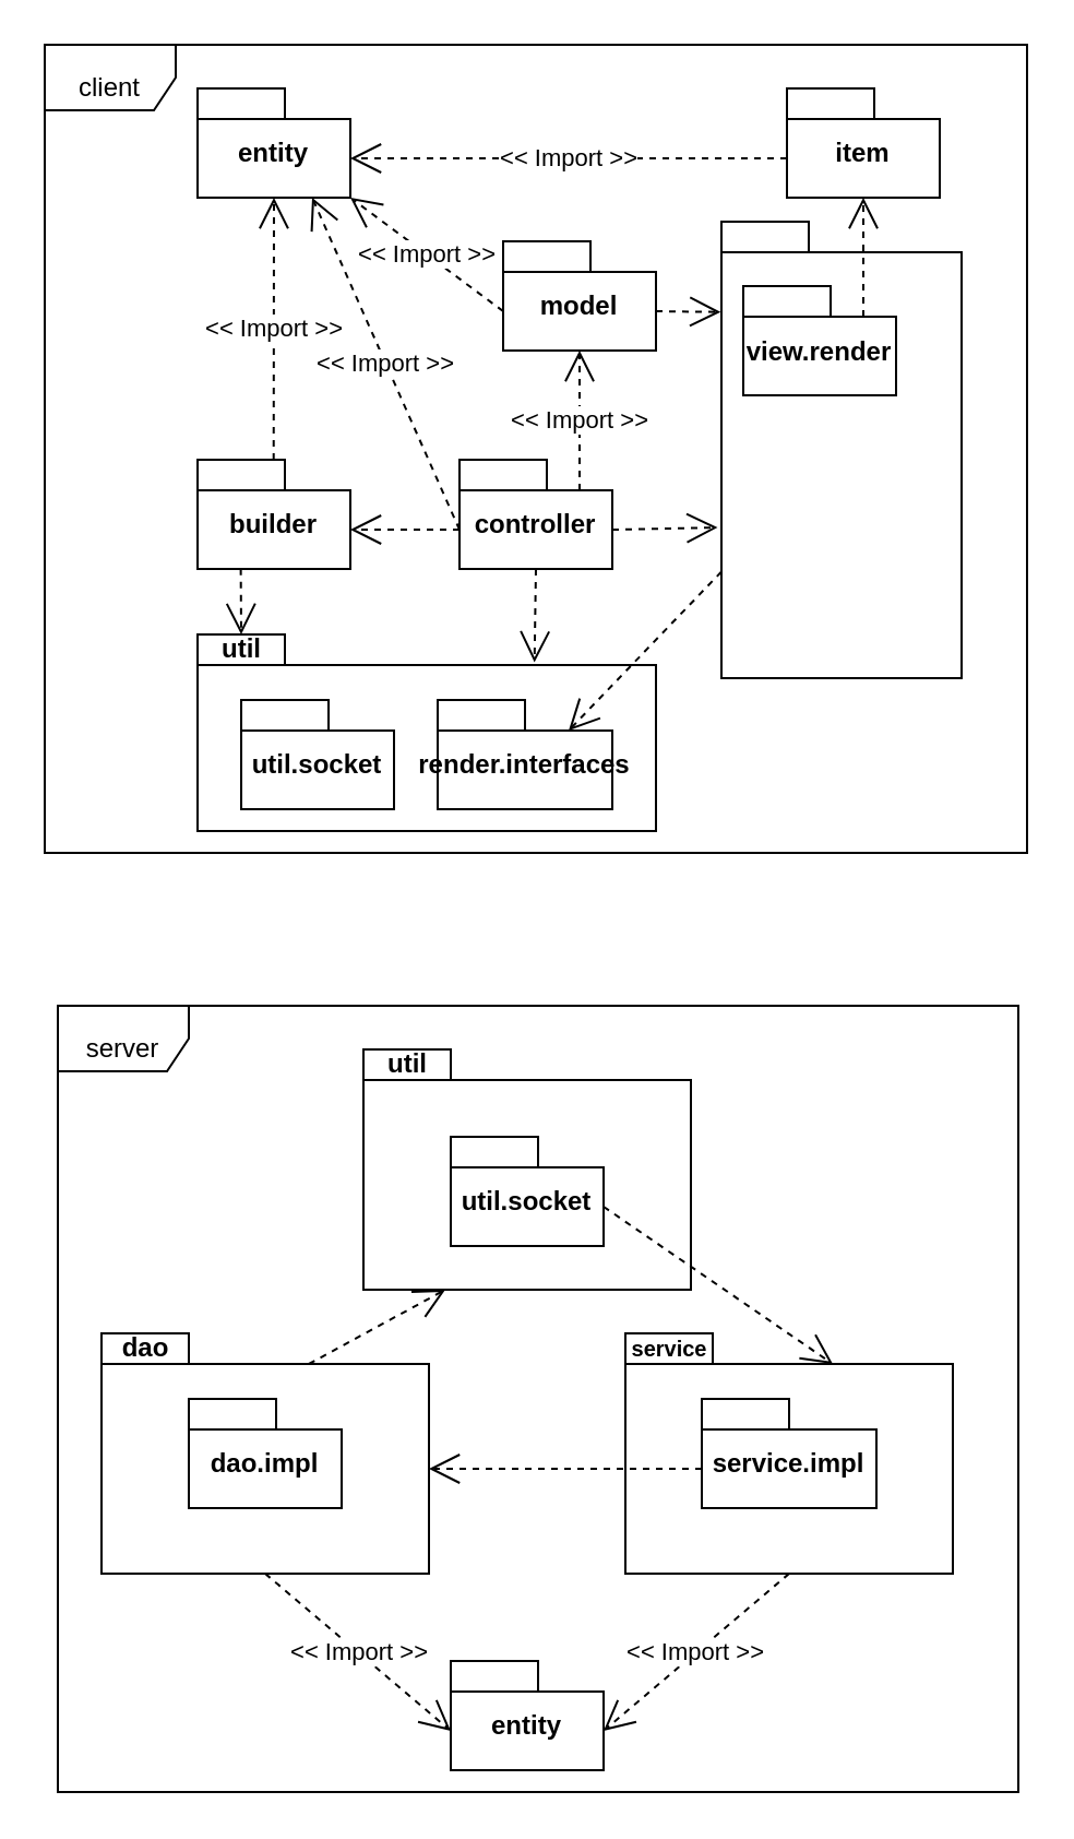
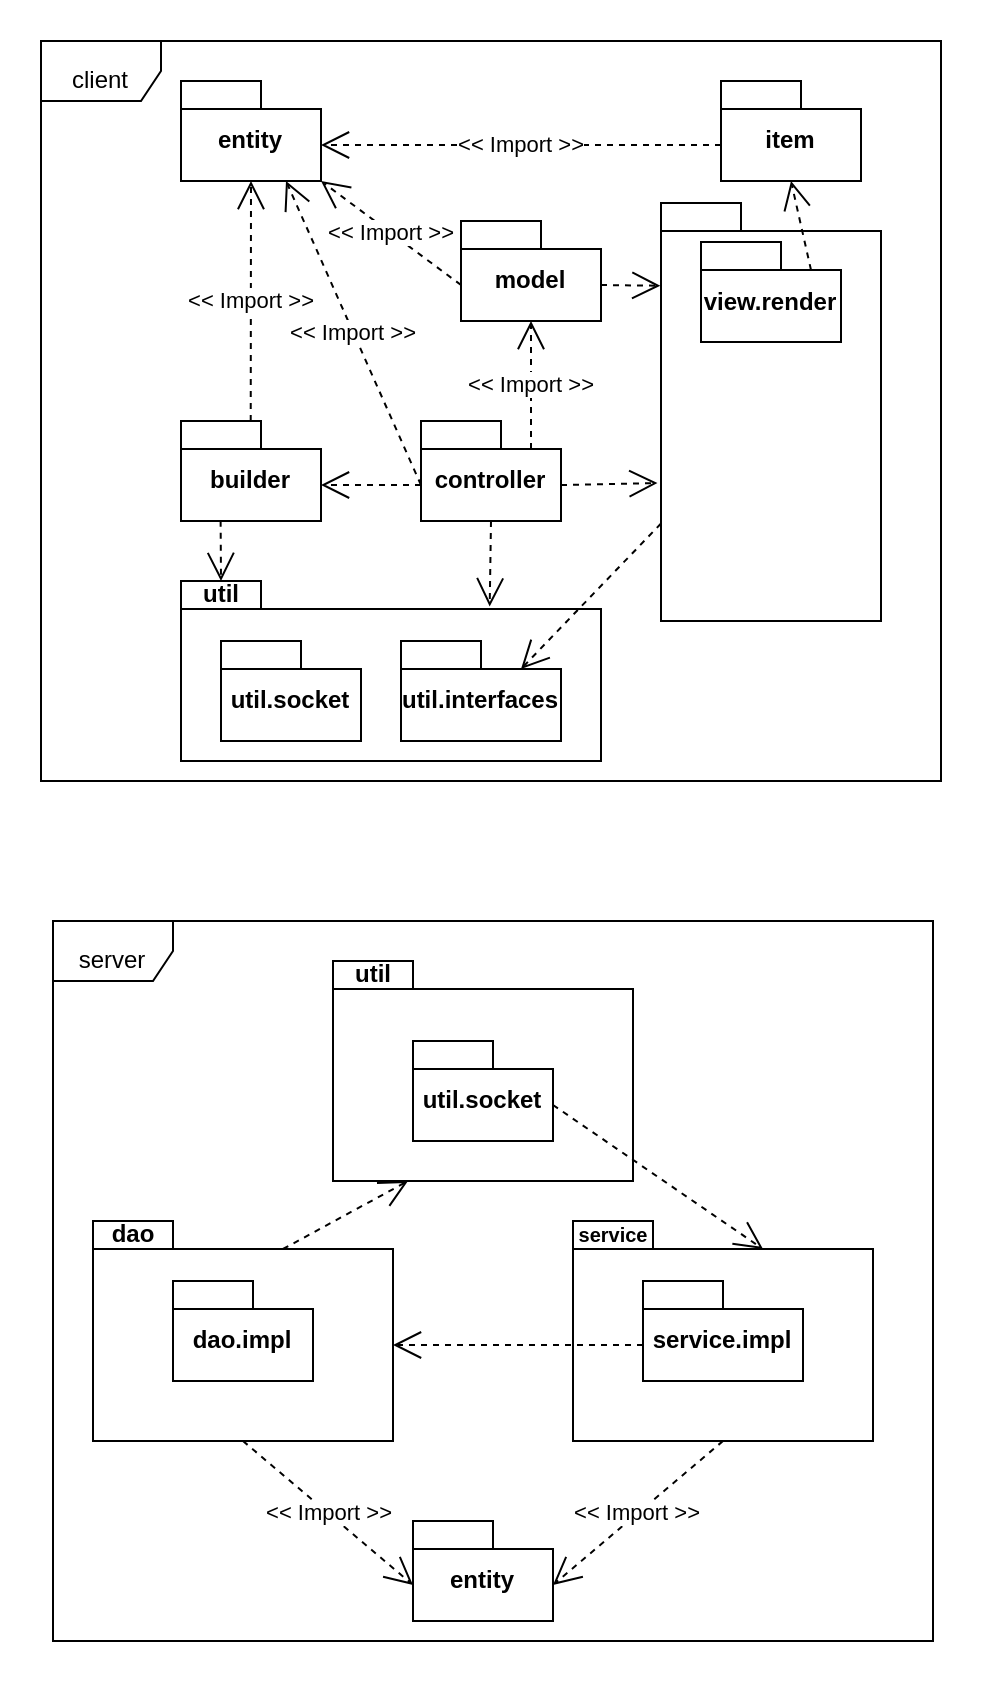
  <mxCell id="0" />
  <mxCell id="1" parent="0" />
  <mxCell id="2" value="entity" style="shape=folder;fontStyle=1;spacingTop=10;tabWidth=40;tabHeight=14;tabPosition=left;html=1;whiteSpace=wrap;" vertex="1" parent="1"><mxGeometry x="206" y="760" width="70" height="50" as="geometry" /></mxCell>
  <mxCell id="3" value="&amp;lt;&amp;lt; Import &amp;gt;&amp;gt;" style="endArrow=open;endSize=12;dashed=1;html=1;rounded=0;entryX=0;entryY=0;entryDx=0;entryDy=32;entryPerimeter=0;exitX=0.5;exitY=1;exitDx=0;exitDy=0;exitPerimeter=0;" edge="1" parent="1" source="10" target="2"><mxGeometry width="160" relative="1" as="geometry"><mxPoint x="-4" y="730" as="sourcePoint" /><mxPoint x="346" y="780" as="targetPoint" /></mxGeometry></mxCell>
  <mxCell id="4" value="" style="endArrow=open;endSize=12;dashed=1;html=1;rounded=0;entryX=0.25;entryY=1;entryDx=0;entryDy=0;entryPerimeter=0;exitX=0;exitY=0;exitDx=95;exitDy=14;exitPerimeter=0;" edge="1" parent="1" source="10" target="14"><mxGeometry width="160" relative="1" as="geometry"><mxPoint x="6" y="700" as="sourcePoint" /><mxPoint x="-14" y="510" as="targetPoint" /></mxGeometry></mxCell>
  <mxCell id="5" value="" style="group" vertex="1" connectable="0" parent="1"><mxGeometry x="286" y="610" width="150" height="110" as="geometry" /></mxCell>
  <mxCell id="6" value="" style="shape=folder;fontStyle=1;spacingTop=10;tabWidth=40;tabHeight=14;tabPosition=left;html=1;whiteSpace=wrap;" vertex="1" parent="5"><mxGeometry width="150" height="110" as="geometry" /></mxCell>
  <mxCell id="7" value="&lt;font style=&quot;font-size: 10px;&quot;&gt;service&lt;/font&gt;" style="text;align=center;fontStyle=1;verticalAlign=middle;spacingLeft=-1;spacingRight=0;strokeColor=none;rotatable=0;points=[[0,0.5],[1,0.5]];portConstraint=eastwest;html=1;fontSize=12;fontFamily=Helvetica;fontColor=default;spacing=0;spacingTop=-7;" vertex="1" parent="5"><mxGeometry width="40" height="20" as="geometry" /></mxCell>
  <mxCell id="8" value="service.impl" style="shape=folder;fontStyle=1;spacingTop=10;tabWidth=40;tabHeight=14;tabPosition=left;html=1;whiteSpace=wrap;" vertex="1" parent="5"><mxGeometry x="35" y="30" width="80" height="50" as="geometry" /></mxCell>
  <mxCell id="9" value="" style="group" vertex="1" connectable="0" parent="1"><mxGeometry x="46" y="610" width="150" height="110" as="geometry" /></mxCell>
  <mxCell id="10" value="" style="shape=folder;fontStyle=1;spacingTop=10;tabWidth=40;tabHeight=14;tabPosition=left;html=1;whiteSpace=wrap;" vertex="1" parent="9"><mxGeometry width="150" height="110" as="geometry" /></mxCell>
  <mxCell id="11" value="dao" style="text;align=center;fontStyle=1;verticalAlign=middle;spacingLeft=-1;spacingRight=0;strokeColor=none;rotatable=0;points=[[0,0.5],[1,0.5]];portConstraint=eastwest;html=1;fontSize=12;fontFamily=Helvetica;fontColor=default;spacing=0;spacingTop=-7;" vertex="1" parent="9"><mxGeometry width="40" height="20" as="geometry" /></mxCell>
  <mxCell id="12" value="dao.impl" style="shape=folder;fontStyle=1;spacingTop=10;tabWidth=40;tabHeight=14;tabPosition=left;html=1;whiteSpace=wrap;" vertex="1" parent="9"><mxGeometry x="40" y="30" width="70" height="50" as="geometry" /></mxCell>
  <mxCell id="13" value="" style="group" vertex="1" connectable="0" parent="1"><mxGeometry x="166" y="480" width="150" height="110" as="geometry" /></mxCell>
  <mxCell id="14" value="" style="shape=folder;fontStyle=1;spacingTop=10;tabWidth=40;tabHeight=14;tabPosition=left;html=1;whiteSpace=wrap;" vertex="1" parent="13"><mxGeometry width="150" height="110" as="geometry" /></mxCell>
  <mxCell id="15" value="util" style="text;align=center;fontStyle=1;verticalAlign=middle;spacingLeft=-1;spacingRight=0;strokeColor=none;rotatable=0;points=[[0,0.5],[1,0.5]];portConstraint=eastwest;html=1;fontSize=12;fontFamily=Helvetica;fontColor=default;spacing=0;spacingTop=-6;" vertex="1" parent="13"><mxGeometry width="40" height="20" as="geometry" /></mxCell>
  <mxCell id="16" value="util.socket" style="shape=folder;fontStyle=1;spacingTop=10;tabWidth=40;tabHeight=14;tabPosition=left;html=1;whiteSpace=wrap;" vertex="1" parent="13"><mxGeometry x="40" y="40" width="70" height="50" as="geometry" /></mxCell>
  <mxCell id="17" value="&amp;lt;&amp;lt; Import &amp;gt;&amp;gt;" style="endArrow=open;endSize=12;dashed=1;html=1;rounded=0;exitX=0.5;exitY=1;exitDx=0;exitDy=0;exitPerimeter=0;entryX=0;entryY=0;entryDx=70;entryDy=32;entryPerimeter=0;" edge="1" parent="1" source="6" target="2"><mxGeometry width="160" relative="1" as="geometry"><mxPoint x="276" y="730" as="sourcePoint" /><mxPoint x="296" y="780" as="targetPoint" /></mxGeometry></mxCell>
  <mxCell id="18" value="" style="endArrow=open;endSize=12;dashed=1;html=1;rounded=0;entryX=0;entryY=0;entryDx=150;entryDy=62;entryPerimeter=0;exitX=0;exitY=0;exitDx=0;exitDy=32;exitPerimeter=0;" edge="1" parent="1" source="8" target="10"><mxGeometry width="160" relative="1" as="geometry"><mxPoint x="-4" y="860" as="sourcePoint" /><mxPoint x="-94" y="860" as="targetPoint" /></mxGeometry></mxCell>
  <mxCell id="19" value="" style="endArrow=open;endSize=12;dashed=1;html=1;rounded=0;entryX=0;entryY=0;entryDx=95;entryDy=14;entryPerimeter=0;exitX=0;exitY=0;exitDx=70;exitDy=32;exitPerimeter=0;" edge="1" parent="1" source="16" target="6"><mxGeometry width="160" relative="1" as="geometry"><mxPoint x="151" y="634" as="sourcePoint" /><mxPoint x="203" y="550" as="targetPoint" /></mxGeometry></mxCell>
  <mxCell id="20" value="server" style="shape=umlFrame;whiteSpace=wrap;html=1;pointerEvents=0;strokeColor=default;align=center;verticalAlign=middle;spacingTop=10;fontFamily=Helvetica;fontSize=12;fontColor=default;fillColor=default;" vertex="1" parent="1"><mxGeometry x="26" y="460" width="440" height="360" as="geometry" /></mxCell>
  <mxCell id="21" value="client" style="shape=umlFrame;whiteSpace=wrap;html=1;pointerEvents=0;strokeColor=default;align=center;verticalAlign=middle;spacingTop=10;fontFamily=Helvetica;fontSize=12;fontColor=default;fillColor=default;" vertex="1" parent="1"><mxGeometry x="20" y="20" width="450" height="370" as="geometry" /></mxCell>
  <mxCell id="22" value="builder" style="shape=folder;fontStyle=1;spacingTop=10;tabWidth=40;tabHeight=14;tabPosition=left;html=1;whiteSpace=wrap;" vertex="1" parent="1"><mxGeometry x="90" y="210" width="70" height="50" as="geometry" /></mxCell>
  <mxCell id="23" value="controller" style="shape=folder;fontStyle=1;spacingTop=10;tabWidth=40;tabHeight=14;tabPosition=left;html=1;whiteSpace=wrap;" vertex="1" parent="1"><mxGeometry x="210" y="210" width="70" height="50" as="geometry" /></mxCell>
  <mxCell id="24" value="entity" style="shape=folder;fontStyle=1;spacingTop=10;tabWidth=40;tabHeight=14;tabPosition=left;html=1;whiteSpace=wrap;" vertex="1" parent="1"><mxGeometry x="90" y="40" width="70" height="50" as="geometry" /></mxCell>
  <mxCell id="25" value="item" style="shape=folder;fontStyle=1;spacingTop=10;tabWidth=40;tabHeight=14;tabPosition=left;html=1;whiteSpace=wrap;" vertex="1" parent="1"><mxGeometry x="360" y="40" width="70" height="50" as="geometry" /></mxCell>
  <mxCell id="26" value="model" style="shape=folder;fontStyle=1;spacingTop=10;tabWidth=40;tabHeight=14;tabPosition=left;html=1;whiteSpace=wrap;" vertex="1" parent="1"><mxGeometry x="230" y="110" width="70" height="50" as="geometry" /></mxCell>
  <mxCell id="27" value="" style="group" vertex="1" connectable="0" parent="1"><mxGeometry x="330" y="101" width="110" height="209" as="geometry" /></mxCell>
  <mxCell id="28" value="" style="shape=folder;fontStyle=1;spacingTop=10;tabWidth=40;tabHeight=14;tabPosition=left;html=1;whiteSpace=wrap;" vertex="1" parent="27"><mxGeometry width="110" height="209.0" as="geometry" /></mxCell>
- <mxCell id="29" value="view.render" style="shape=folder;fontStyle=1;spacingTop=10;tabWidth=40;tabHeight=14;tabPosition=left;html=1;whiteSpace=wrap;" vertex="1" parent="27"><mxGeometry x="10" y="29.5" width="70" height="50" as="geometry" /></mxCell>
+ <mxCell id="29" value="view.render" style="shape=folder;fontStyle=1;spacingTop=10;tabWidth=40;tabHeight=14;tabPosition=left;html=1;whiteSpace=wrap;" vertex="1" parent="27"><mxGeometry x="20" y="19.5" width="70" height="50" as="geometry" /></mxCell>
  <mxCell id="30" value="" style="group" vertex="1" connectable="0" parent="1"><mxGeometry x="90" y="290" width="210" height="90" as="geometry" /></mxCell>
  <mxCell id="31" value="" style="shape=folder;fontStyle=1;spacingTop=10;tabWidth=40;tabHeight=14;tabPosition=left;html=1;whiteSpace=wrap;" vertex="1" parent="30"><mxGeometry width="210" height="90" as="geometry" /></mxCell>
  <mxCell id="32" value="util" style="text;align=center;fontStyle=1;verticalAlign=middle;spacingLeft=-1;spacingRight=0;strokeColor=none;rotatable=0;points=[[0,0.5],[1,0.5]];portConstraint=eastwest;html=1;fontSize=12;fontFamily=Helvetica;fontColor=default;spacing=0;spacingTop=-6;" vertex="1" parent="30"><mxGeometry width="40" height="20" as="geometry" /></mxCell>
  <mxCell id="33" value="util.socket" style="shape=folder;fontStyle=1;spacingTop=10;tabWidth=40;tabHeight=14;tabPosition=left;html=1;whiteSpace=wrap;" vertex="1" parent="30"><mxGeometry x="20" y="30" width="70" height="50" as="geometry" /></mxCell>
- <mxCell id="34" value="render.interfaces" style="shape=folder;fontStyle=1;spacingTop=10;tabWidth=40;tabHeight=14;tabPosition=left;html=1;whiteSpace=wrap;" vertex="1" parent="30"><mxGeometry x="110" y="30" width="80" height="50" as="geometry" /></mxCell>
+ <mxCell id="34" value="util.interfaces" style="shape=folder;fontStyle=1;spacingTop=10;tabWidth=40;tabHeight=14;tabPosition=left;html=1;whiteSpace=wrap;" vertex="1" parent="30"><mxGeometry x="110" y="30" width="80" height="50" as="geometry" /></mxCell>
  <mxCell id="35" value="" style="endArrow=open;endSize=12;dashed=1;html=1;rounded=0;entryX=0;entryY=0;entryDx=70;entryDy=32;entryPerimeter=0;exitX=0;exitY=0;exitDx=0;exitDy=32;exitPerimeter=0;" edge="1" parent="1" source="23" target="22"><mxGeometry x="-0.022" y="3" width="160" relative="1" as="geometry"><mxPoint x="200" y="180" as="sourcePoint" /><mxPoint x="100" y="180" as="targetPoint" /><mxPoint as="offset" /></mxGeometry></mxCell>
  <mxCell id="36" value="" style="endArrow=open;endSize=12;dashed=1;html=1;rounded=0;entryX=0.735;entryY=0.141;entryDx=0;entryDy=0;entryPerimeter=0;exitX=0.5;exitY=1;exitDx=0;exitDy=0;exitPerimeter=0;" edge="1" parent="1" source="23" target="31"><mxGeometry width="160" relative="1" as="geometry"><mxPoint x="240" y="314" as="sourcePoint" /><mxPoint x="303" y="280" as="targetPoint" /></mxGeometry></mxCell>
  <mxCell id="37" value="" style="endArrow=open;endSize=12;dashed=1;html=1;rounded=0;entryX=-0.016;entryY=0.67;entryDx=0;entryDy=0;entryPerimeter=0;exitX=0;exitY=0;exitDx=70;exitDy=32;exitPerimeter=0;" edge="1" parent="1" source="23" target="28"><mxGeometry x="0.293" y="-1" width="160" relative="1" as="geometry"><mxPoint x="290" y="270" as="sourcePoint" /><mxPoint x="130" y="282" as="targetPoint" /><mxPoint as="offset" /></mxGeometry></mxCell>
  <mxCell id="38" value="" style="endArrow=open;endSize=12;dashed=1;html=1;rounded=0;exitX=0.283;exitY=0.998;exitDx=0;exitDy=0;exitPerimeter=0;" edge="1" parent="1" source="22"><mxGeometry width="160" relative="1" as="geometry"><mxPoint x="275" y="230" as="sourcePoint" /><mxPoint x="110" y="290" as="targetPoint" /></mxGeometry></mxCell>
  <mxCell id="39" value="&amp;lt;&amp;lt; Import &amp;gt;&amp;gt;" style="endArrow=open;endSize=12;dashed=1;html=1;rounded=0;entryX=0.5;entryY=1;entryDx=0;entryDy=0;entryPerimeter=0;exitX=0.498;exitY=-0.001;exitDx=0;exitDy=0;exitPerimeter=0;" edge="1" parent="1" source="22" target="24"><mxGeometry width="160" relative="1" as="geometry"><mxPoint x="125" y="210" as="sourcePoint" /><mxPoint x="210" y="260" as="targetPoint" /></mxGeometry></mxCell>
  <mxCell id="40" value="&amp;lt;&amp;lt; Import &amp;gt;&amp;gt;" style="endArrow=open;endSize=12;dashed=1;html=1;rounded=0;entryX=0.75;entryY=1;entryDx=0;entryDy=0;entryPerimeter=0;exitX=0;exitY=0;exitDx=0;exitDy=32;exitPerimeter=0;" edge="1" parent="1" source="23" target="24"><mxGeometry width="160" relative="1" as="geometry"><mxPoint x="120" y="190" as="sourcePoint" /><mxPoint x="118" y="130" as="targetPoint" /></mxGeometry></mxCell>
  <mxCell id="41" value="&amp;lt;&amp;lt; Import &amp;gt;&amp;gt;" style="endArrow=open;endSize=12;dashed=1;html=1;rounded=0;exitX=0;exitY=0;exitDx=55;exitDy=14;exitPerimeter=0;entryX=0.5;entryY=1;entryDx=0;entryDy=0;entryPerimeter=0;" edge="1" parent="1" source="23" target="26"><mxGeometry x="-0.005" width="160" relative="1" as="geometry"><mxPoint x="250" y="150" as="sourcePoint" /><mxPoint x="255" y="160" as="targetPoint" /><mxPoint as="offset" /></mxGeometry></mxCell>
  <mxCell id="42" value="" style="endArrow=open;endSize=12;dashed=1;html=1;rounded=0;entryX=-0.003;entryY=0.198;entryDx=0;entryDy=0;entryPerimeter=0;exitX=0;exitY=0;exitDx=70;exitDy=32;exitPerimeter=0;" edge="1" parent="1" source="26" target="28"><mxGeometry width="160" relative="1" as="geometry"><mxPoint x="255" y="240" as="sourcePoint" /><mxPoint x="205" y="314" as="targetPoint" /></mxGeometry></mxCell>
  <mxCell id="43" value="" style="endArrow=open;endSize=12;dashed=1;html=1;rounded=0;entryX=0.5;entryY=1;entryDx=0;entryDy=0;entryPerimeter=0;exitX=0;exitY=0;exitDx=55;exitDy=14;exitPerimeter=0;" edge="1" parent="1" source="29" target="25"><mxGeometry width="160" relative="1" as="geometry"><mxPoint x="290" y="112" as="sourcePoint" /><mxPoint x="370" y="173" as="targetPoint" /><Array as="points" /></mxGeometry></mxCell>
  <mxCell id="44" value="&amp;lt;&amp;lt; Import &amp;gt;&amp;gt;" style="endArrow=open;endSize=12;dashed=1;html=1;rounded=0;entryX=0;entryY=0;entryDx=70;entryDy=32;entryPerimeter=0;exitX=0;exitY=0;exitDx=0;exitDy=32;exitPerimeter=0;" edge="1" parent="1" source="25" target="24"><mxGeometry width="160" relative="1" as="geometry"><mxPoint x="220" y="222" as="sourcePoint" /><mxPoint x="153" y="100" as="targetPoint" /></mxGeometry></mxCell>
  <mxCell id="45" value="" style="endArrow=open;endSize=12;dashed=1;html=1;rounded=0;exitX=0;exitY=0;exitDx=0;exitDy=160.25;exitPerimeter=0;entryX=0;entryY=0;entryDx=60;entryDy=14;entryPerimeter=0;" edge="1" parent="1" source="28" target="34"><mxGeometry width="160" relative="1" as="geometry"><mxPoint x="135" y="270" as="sourcePoint" /><mxPoint x="179" y="334" as="targetPoint" /></mxGeometry></mxCell>
  <mxCell id="46" value="&amp;lt;&amp;lt; Import &amp;gt;&amp;gt;" style="endArrow=open;endSize=12;dashed=1;html=1;rounded=0;entryX=0;entryY=0;entryDx=70;entryDy=50;entryPerimeter=0;exitX=0;exitY=0;exitDx=0;exitDy=32;exitPerimeter=0;" edge="1" parent="1" source="26" target="24"><mxGeometry width="160" relative="1" as="geometry"><mxPoint x="220" y="252" as="sourcePoint" /><mxPoint x="153" y="100" as="targetPoint" /></mxGeometry></mxCell>
